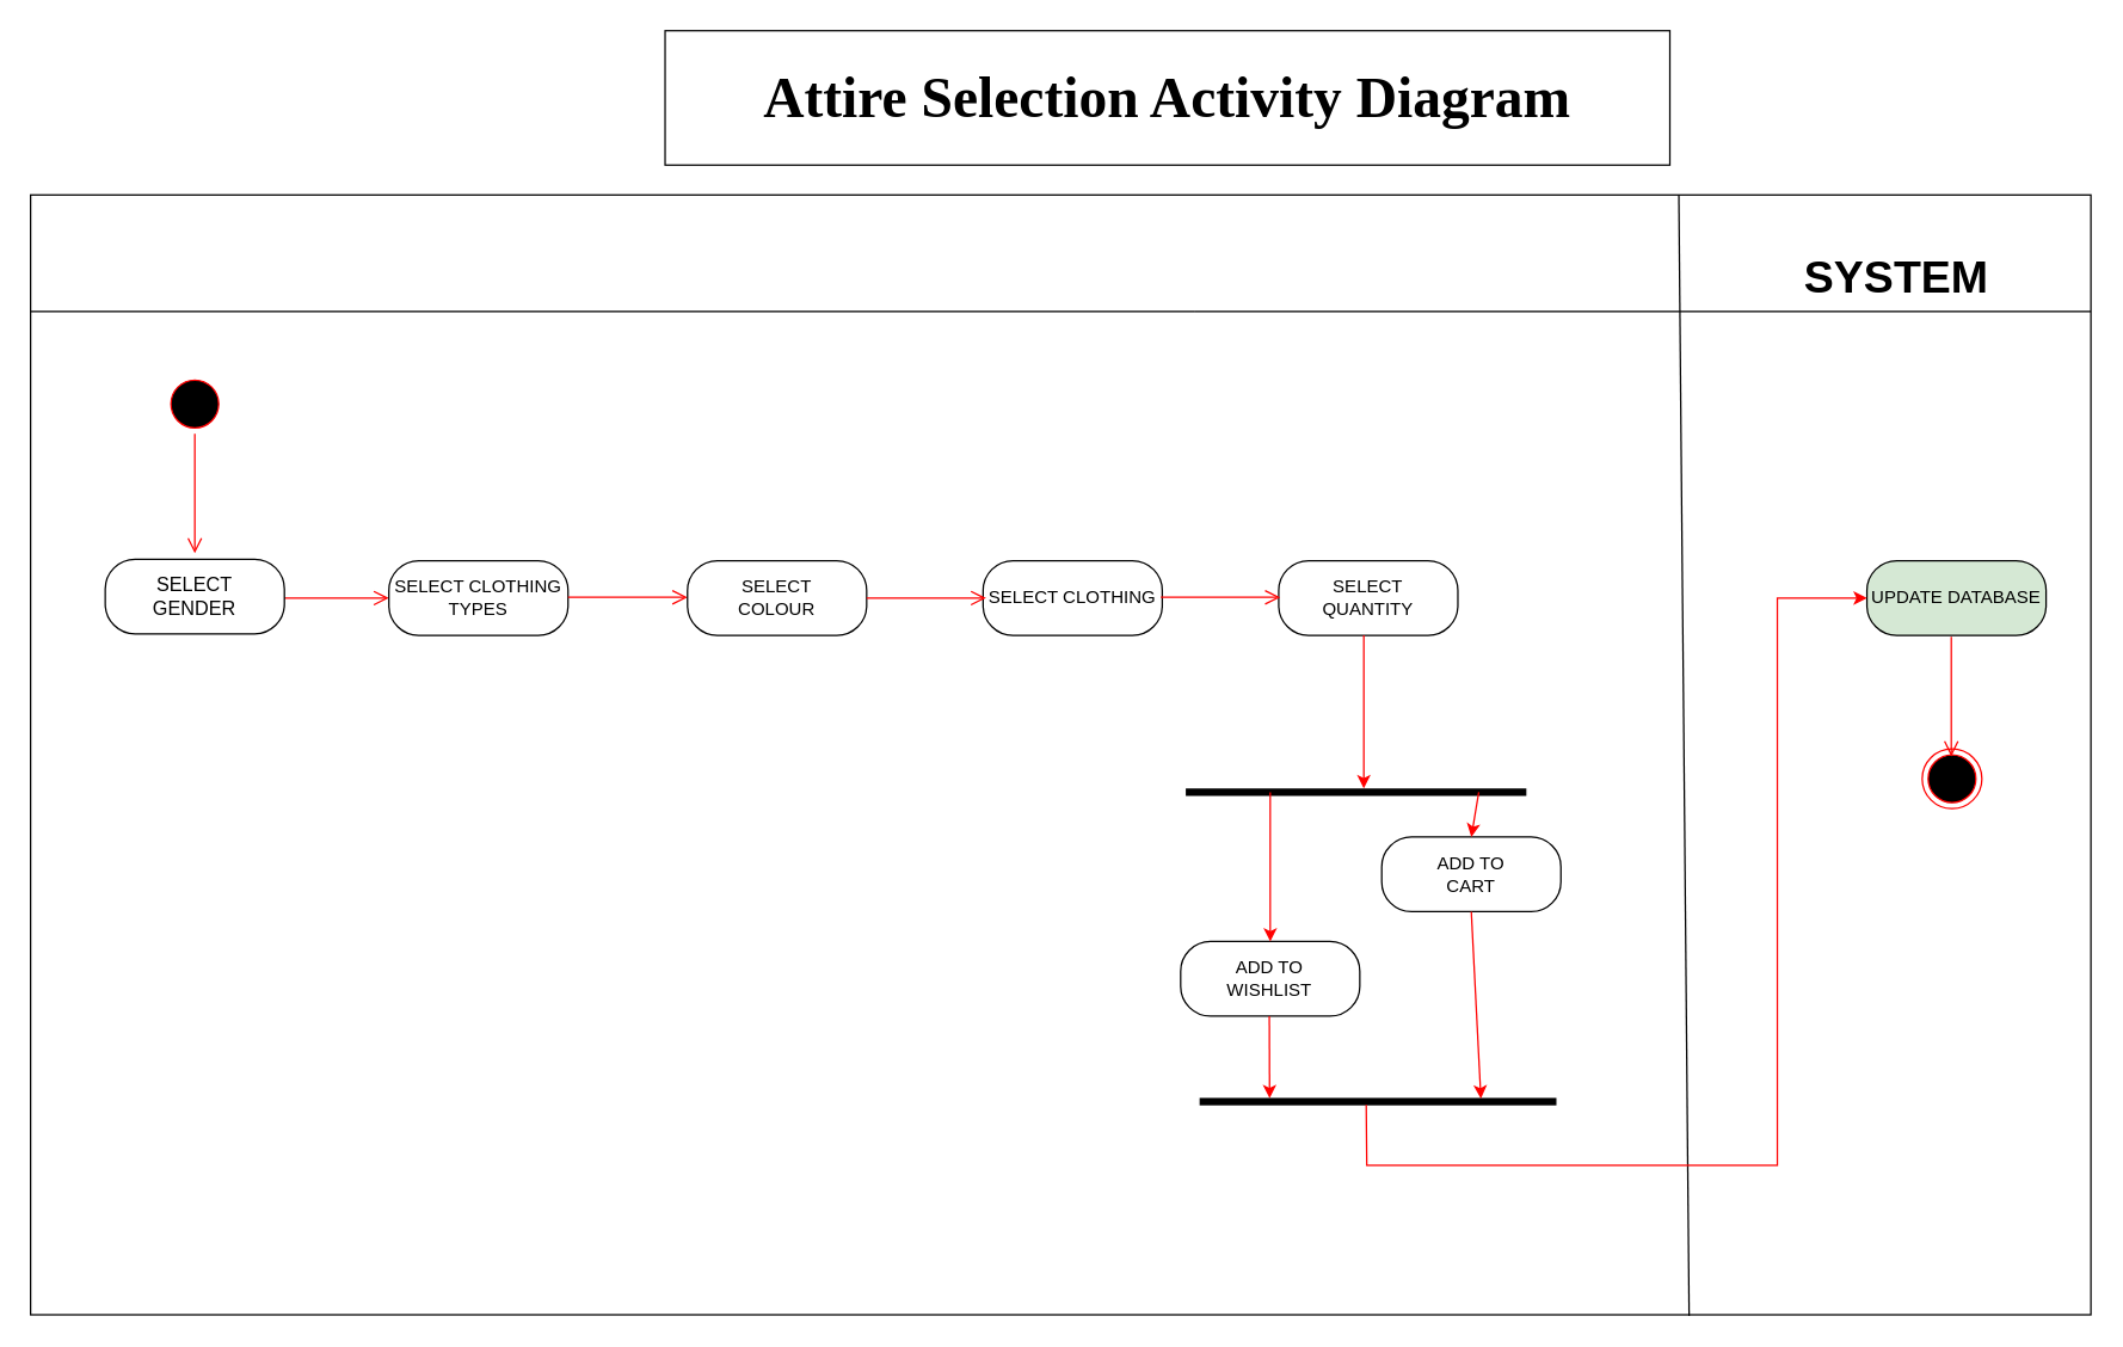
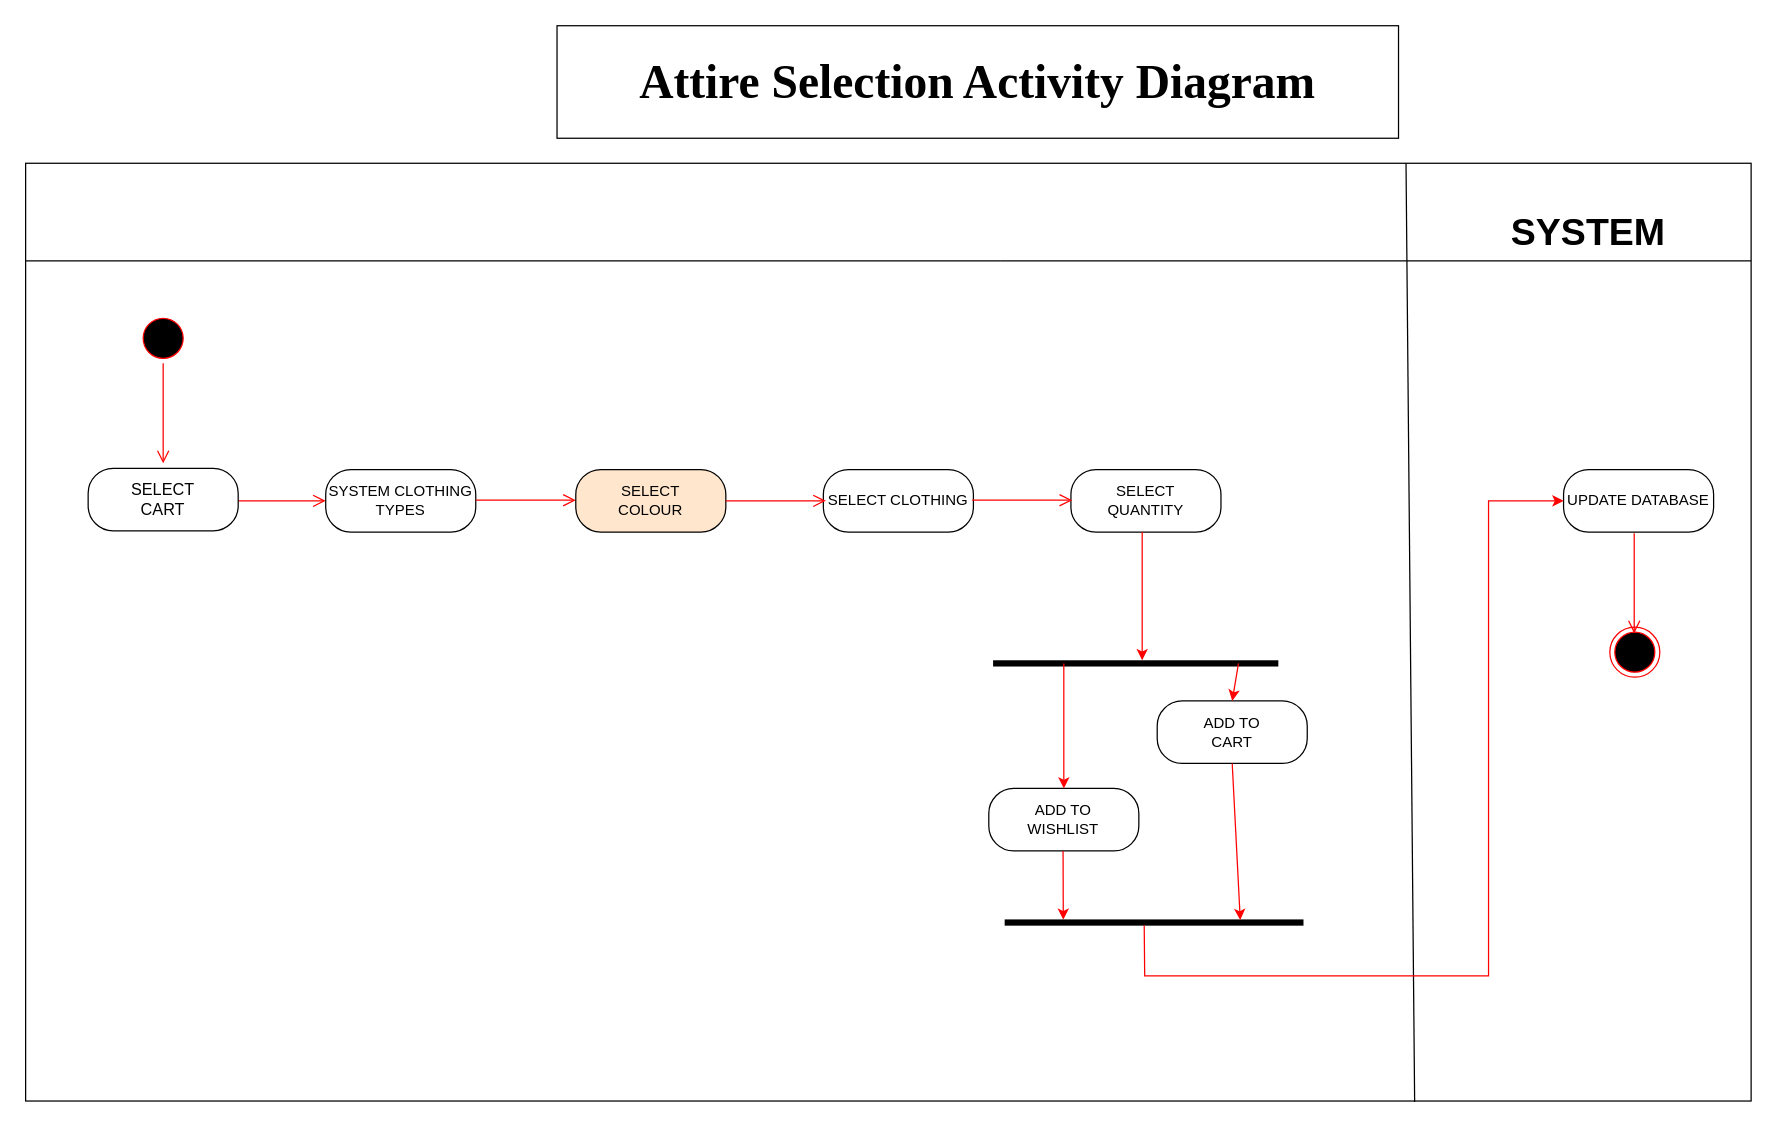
  <mxCell id="0" />
  <mxCell id="1" parent="0" />
  <mxCell id="2" value="" style="rounded=0;whiteSpace=wrap;html=1;" parent="1" vertex="1"><mxGeometry x="20" y="130" width="1380" height="750" as="geometry" /></mxCell>
  <mxCell id="3" value="" style="ellipse;html=1;shape=startState;fillColor=#000000;strokeColor=#ff0000;" parent="1" vertex="1"><mxGeometry x="110" y="250" width="40" height="40" as="geometry" /></mxCell>
  <mxCell id="4" value="" style="edgeStyle=orthogonalEdgeStyle;html=1;verticalAlign=bottom;endArrow=open;endSize=8;strokeColor=#ff0000;rounded=0;entryX=0.5;entryY=0;entryDx=0;entryDy=0;" parent="1" source="3" edge="1"><mxGeometry relative="1" as="geometry"><mxPoint x="130" y="370" as="targetPoint" /></mxGeometry></mxCell>
  <mxCell id="5" value="" style="edgeStyle=orthogonalEdgeStyle;html=1;align=left;verticalAlign=bottom;endArrow=open;endSize=8;strokeColor=#ff0000;rounded=0;" parent="1" edge="1"><mxGeometry x="-1" relative="1" as="geometry"><mxPoint x="260" y="400" as="targetPoint" /><mxPoint x="180" y="400" as="sourcePoint" /></mxGeometry></mxCell>
- <mxCell id="6" value="SELECT CLOTHING&lt;br&gt;TYPES" style="rounded=1;whiteSpace=wrap;html=1;arcSize=40;" parent="1" vertex="1"><mxGeometry x="260" y="375" width="120" height="50" as="geometry" /></mxCell>
+ <mxCell id="6" value="SYSTEM CLOTHING&lt;br&gt;TYPES" style="rounded=1;whiteSpace=wrap;html=1;arcSize=40;" parent="1" vertex="1"><mxGeometry x="260" y="375" width="120" height="50" as="geometry" /></mxCell>
  <mxCell id="7" value="" style="edgeStyle=orthogonalEdgeStyle;html=1;align=left;verticalAlign=bottom;endArrow=open;endSize=8;strokeColor=#ff0000;rounded=0;" parent="1" edge="1"><mxGeometry x="-1" relative="1" as="geometry"><mxPoint x="460" y="399.5" as="targetPoint" /><mxPoint x="380" y="399.5" as="sourcePoint" /></mxGeometry></mxCell>
  <mxCell id="8" value="ADD TO&lt;br&gt;WISHLIST" style="rounded=1;whiteSpace=wrap;html=1;arcSize=40;" parent="1" vertex="1"><mxGeometry x="790.32" y="630" width="120" height="50" as="geometry" /></mxCell>
  <mxCell id="9" value="ADD TO&lt;br&gt;CART" style="rounded=1;whiteSpace=wrap;html=1;arcSize=40;" parent="1" vertex="1"><mxGeometry x="925" y="560" width="120" height="50" as="geometry" /></mxCell>
- <mxCell id="10" value="UPDATE DATABASE" style="rounded=1;whiteSpace=wrap;html=1;arcSize=40;fillColor=#d5e8d4;" parent="1" vertex="1"><mxGeometry x="1250" y="375" width="120" height="50" as="geometry" /></mxCell>
+ <mxCell id="10" value="UPDATE DATABASE" style="rounded=1;whiteSpace=wrap;html=1;arcSize=40;" parent="1" vertex="1"><mxGeometry x="1250" y="375" width="120" height="50" as="geometry" /></mxCell>
  <mxCell id="11" value="" style="ellipse;html=1;shape=endState;fillColor=#000000;strokeColor=#ff0000;" parent="1" vertex="1"><mxGeometry x="1287" y="501" width="40" height="40" as="geometry" /></mxCell>
  <mxCell id="12" value="" style="edgeStyle=orthogonalEdgeStyle;html=1;verticalAlign=bottom;endArrow=open;endSize=8;strokeColor=#ff0000;rounded=0;entryX=0.5;entryY=0;entryDx=0;entryDy=0;" parent="1" edge="1"><mxGeometry relative="1" as="geometry"><mxPoint x="1306.5" y="506" as="targetPoint" /><mxPoint x="1306.5" y="426" as="sourcePoint" /></mxGeometry></mxCell>
  <mxCell id="13" value="" style="endArrow=none;html=1;rounded=0;entryX=0.8;entryY=0;entryDx=0;entryDy=0;entryPerimeter=0;exitX=0.805;exitY=1.001;exitDx=0;exitDy=0;exitPerimeter=0;" parent="1" source="2" target="2" edge="1"><mxGeometry width="50" height="50" relative="1" as="geometry"><mxPoint x="1160" y="890" as="sourcePoint" /><mxPoint x="1160" y="150" as="targetPoint" /></mxGeometry></mxCell>
  <mxCell id="14" value="" style="endArrow=none;html=1;rounded=0;" parent="1" edge="1"><mxGeometry width="50" height="50" relative="1" as="geometry"><mxPoint x="20" y="208" as="sourcePoint" /><mxPoint x="800" y="208" as="targetPoint" /></mxGeometry></mxCell>
  <mxCell id="15" value="" style="endArrow=none;html=1;rounded=0;exitX=1;exitY=0.104;exitDx=0;exitDy=0;exitPerimeter=0;" parent="1" edge="1" source="2"><mxGeometry width="50" height="50" relative="1" as="geometry"><mxPoint x="1390" y="210" as="sourcePoint" /><mxPoint x="800" y="208" as="targetPoint" /></mxGeometry></mxCell>
  <mxCell id="16" value="&lt;font size=&quot;1&quot; style=&quot;&quot;&gt;&lt;b style=&quot;font-size: 30px;&quot;&gt;SYSTEM&lt;/b&gt;&lt;/font&gt;" style="text;html=1;strokeColor=none;fillColor=none;align=center;verticalAlign=middle;whiteSpace=wrap;rounded=0;" parent="1" vertex="1"><mxGeometry x="1240" y="170" width="60" height="30" as="geometry" /></mxCell>
  <mxCell id="17" value="&lt;font style=&quot;font-size: 38px;&quot; face=&quot;Comic Sans MS&quot;&gt;&lt;b&gt;Attire Selection Activity Diagram&lt;/b&gt;&lt;/font&gt;" style="rounded=0;whiteSpace=wrap;html=1;" parent="1" vertex="1"><mxGeometry x="445" y="20" width="673" height="90" as="geometry" /></mxCell>
- <mxCell id="18" value="&lt;span style=&quot;font-size: 13px;&quot;&gt;SELECT&lt;br&gt;GENDER&lt;br&gt;&lt;/span&gt;" style="rounded=1;whiteSpace=wrap;html=1;arcSize=40;" parent="1" vertex="1"><mxGeometry x="70" y="374" width="120" height="50" as="geometry" /></mxCell>
- <mxCell id="19" value="SELECT&lt;br&gt;COLOUR" style="rounded=1;whiteSpace=wrap;html=1;arcSize=40;" parent="1" vertex="1"><mxGeometry x="460" y="375" width="120" height="50" as="geometry" /></mxCell>
+ <mxCell id="18" value="&lt;span style=&quot;font-size: 13px;&quot;&gt;SELECT&lt;br&gt;CART&lt;br&gt;&lt;/span&gt;" style="rounded=1;whiteSpace=wrap;html=1;arcSize=40;" parent="1" vertex="1"><mxGeometry x="70" y="374" width="120" height="50" as="geometry" /></mxCell>
+ <mxCell id="19" value="SELECT&lt;br&gt;COLOUR" style="rounded=1;whiteSpace=wrap;html=1;arcSize=40;fillColor=#ffe6cc;" parent="1" vertex="1"><mxGeometry x="460" y="375" width="120" height="50" as="geometry" /></mxCell>
  <mxCell id="20" value="SELECT CLOTHING" style="rounded=1;whiteSpace=wrap;html=1;arcSize=40;" parent="1" vertex="1"><mxGeometry x="658" y="375" width="120" height="50" as="geometry" /></mxCell>
  <mxCell id="21" value="" style="edgeStyle=orthogonalEdgeStyle;html=1;align=left;verticalAlign=bottom;endArrow=open;endSize=8;strokeColor=#ff0000;rounded=0;" parent="1" edge="1"><mxGeometry x="-1" relative="1" as="geometry"><mxPoint x="660" y="400" as="targetPoint" /><mxPoint x="580" y="400" as="sourcePoint" /></mxGeometry></mxCell>
  <mxCell id="22" value="&lt;span style=&quot;color: rgba(0 , 0 , 0 , 0) ; font-family: monospace ; font-size: 0px&quot;&gt;%3CmxGraphModel%3E%3Croot%3E%3CmxCell%20id%3D%220%22%2F%3E%3CmxCell%20id%3D%221%22%20parent%3D%220%22%2F%3E%3CmxCell%20id%3D%222%22%20value%3D%22SELECT%20SIZE%22%20style%3D%22rounded%3D1%3BwhiteSpace%3Dwrap%3Bhtml%3D1%3BarcSize%3D40%3B%22%20vertex%3D%221%22%20parent%3D%221%22%3E%3CmxGeometry%20x%3D%22718%22%20y%3D%22265%22%20width%3D%22120%22%20height%3D%2250%22%20as%3D%22geometry%22%2F%3E%3C%2FmxCell%3E%3C%2Froot%3E%3C%2FmxGraphModel%3E&lt;/span&gt;SELECT&lt;br&gt;QUANTITY" style="rounded=1;whiteSpace=wrap;html=1;arcSize=40;" parent="1" vertex="1"><mxGeometry x="856" y="375" width="120" height="50" as="geometry" /></mxCell>
  <mxCell id="23" value="" style="html=1;points=[];perimeter=orthogonalPerimeter;fillColor=#000000;strokeColor=none;rotation=90;" parent="1" vertex="1"><mxGeometry x="905.32" y="415.94" width="5" height="228.13" as="geometry" /></mxCell>
  <mxCell id="24" value="" style="strokeColor=#ff0000;rounded=0;endArrow=classic;html=1;exitX=0.5;exitY=1;exitDx=0;exitDy=0;" parent="1" edge="1"><mxGeometry width="50" height="50" relative="1" as="geometry"><mxPoint x="913" y="425" as="sourcePoint" /><mxPoint x="913" y="527.505" as="targetPoint" /></mxGeometry></mxCell>
  <mxCell id="25" value="" style="strokeColor=#ff0000;rounded=0;endArrow=classic;html=1;exitX=0.5;exitY=0.752;exitDx=0;exitDy=0;entryX=0.5;entryY=0;entryDx=0;entryDy=0;exitPerimeter=0;" parent="1" source="23" target="8" edge="1"><mxGeometry width="50" height="50" relative="1" as="geometry"><mxPoint x="918" y="445" as="sourcePoint" /><mxPoint x="919.12" y="550" as="targetPoint" /></mxGeometry></mxCell>
  <mxCell id="26" value="" style="strokeColor=#ff0000;rounded=0;endArrow=classic;html=1;entryX=0.5;entryY=0;entryDx=0;entryDy=0;" parent="1" target="9" edge="1"><mxGeometry width="50" height="50" relative="1" as="geometry"><mxPoint x="990" y="530" as="sourcePoint" /><mxPoint x="929.12" y="560" as="targetPoint" /></mxGeometry></mxCell>
  <mxCell id="27" value="" style="html=1;points=[];perimeter=orthogonalPerimeter;fillColor=#000000;strokeColor=none;rotation=90;" parent="1" vertex="1"><mxGeometry x="920" y="617.75" width="5" height="239" as="geometry" /></mxCell>
  <mxCell id="28" value="" style="strokeColor=#ff0000;rounded=0;endArrow=classic;html=1;exitX=1.029;exitY=0.509;exitDx=0;exitDy=0;exitPerimeter=0;entryX=0.048;entryY=0.808;entryDx=0;entryDy=0;entryPerimeter=0;" parent="1" edge="1"><mxGeometry width="50" height="50" relative="1" as="geometry"><mxPoint x="849.718" y="680.005" as="sourcePoint" /><mxPoint x="849.888" y="734.99" as="targetPoint" /></mxGeometry></mxCell>
  <mxCell id="29" value="" style="strokeColor=#ff0000;rounded=0;endArrow=classic;html=1;exitX=0.917;exitY=0.533;exitDx=0;exitDy=0;entryX=0;entryY=0.5;entryDx=0;entryDy=0;exitPerimeter=0;" parent="1" source="27" target="10" edge="1"><mxGeometry width="50" height="50" relative="1" as="geometry"><mxPoint x="1129.997" y="541" as="sourcePoint" /><mxPoint x="1131.77" y="638" as="targetPoint" /><Array as="points"><mxPoint x="915" y="780" /><mxPoint x="1190" y="780" /><mxPoint x="1190" y="400" /></Array></mxGeometry></mxCell>
  <mxCell id="30" value="" style="strokeColor=#ff0000;rounded=0;endArrow=classic;html=1;entryX=0.091;entryY=0.199;entryDx=0;entryDy=0;entryPerimeter=0;exitX=0.5;exitY=1;exitDx=0;exitDy=0;" parent="1" edge="1" source="9"><mxGeometry width="50" height="50" relative="1" as="geometry"><mxPoint x="991" y="690" as="sourcePoint" /><mxPoint x="991.439" y="735.205" as="targetPoint" /></mxGeometry></mxCell>
  <mxCell id="31" value="" style="edgeStyle=orthogonalEdgeStyle;html=1;align=left;verticalAlign=bottom;endArrow=open;endSize=8;strokeColor=#ff0000;rounded=0;" edge="1" parent="1"><mxGeometry x="-1" relative="1" as="geometry"><mxPoint x="857" y="399.5" as="targetPoint" /><mxPoint x="777" y="399.5" as="sourcePoint" /></mxGeometry></mxCell>
